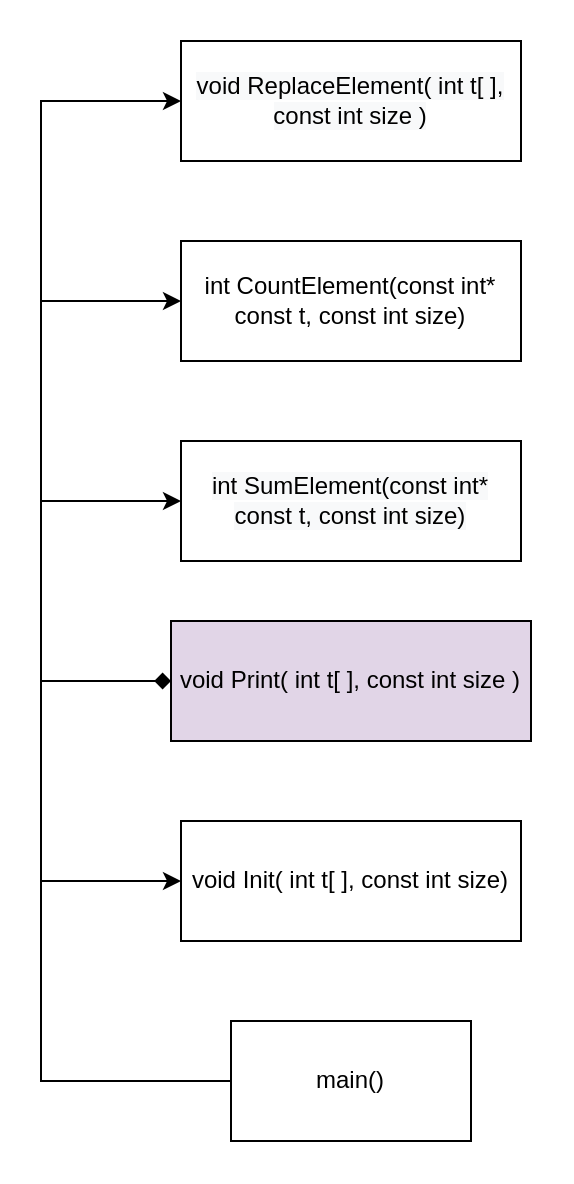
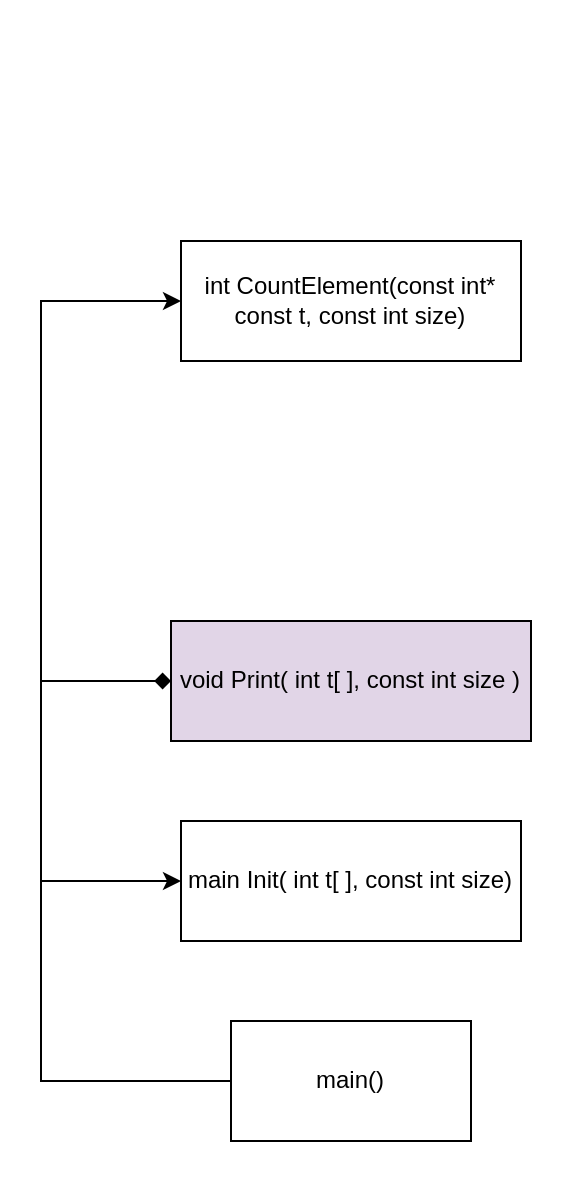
  <mxCell id="0" />
  <mxCell id="1" parent="0" />
- <mxCell id="2" value="" style="edgeStyle=orthogonalEdgeStyle;rounded=0;orthogonalLoop=1;jettySize=auto;html=1;exitX=0;exitY=0.5;exitDx=0;exitDy=0;" parent="1" source="6" target="8" edge="1"><mxGeometry relative="1" as="geometry"><Array as="points"><mxPoint x="20" y="540" /><mxPoint x="20" y="50" /></Array></mxGeometry></mxCell>
  <mxCell id="3" style="edgeStyle=orthogonalEdgeStyle;rounded=0;orthogonalLoop=1;jettySize=auto;html=1;exitX=0;exitY=0.5;exitDx=0;exitDy=0;entryX=0;entryY=0.5;entryDx=0;entryDy=0;" parent="1" source="6" target="9" edge="1"><mxGeometry relative="1" as="geometry"><Array as="points"><mxPoint x="20" y="540" /><mxPoint x="20" y="150" /></Array></mxGeometry></mxCell>
  <mxCell id="4" style="edgeStyle=orthogonalEdgeStyle;rounded=0;orthogonalLoop=1;jettySize=auto;html=1;exitX=0;exitY=0.5;exitDx=0;exitDy=0;entryX=0;entryY=0.5;entryDx=0;entryDy=0;endArrow=diamond;" edge="1" parent="1" source="6" target="7"><mxGeometry relative="1" as="geometry"><Array as="points"><mxPoint x="20" y="540" /><mxPoint x="20" y="340" /></Array></mxGeometry></mxCell>
- <mxCell id="5" style="edgeStyle=orthogonalEdgeStyle;rounded=0;orthogonalLoop=1;jettySize=auto;html=1;exitX=0;exitY=0.5;exitDx=0;exitDy=0;entryX=0;entryY=0.5;entryDx=0;entryDy=0;" edge="1" parent="1" source="6" target="10"><mxGeometry relative="1" as="geometry"><Array as="points"><mxPoint x="20" y="540" /><mxPoint x="20" y="250" /></Array></mxGeometry></mxCell>
  <mxCell id="6" value="main()" style="rounded=0;whiteSpace=wrap;html=1;" parent="1" vertex="1"><mxGeometry x="115" y="510" width="120" height="60" as="geometry" /></mxCell>
  <mxCell id="7" value="void Print( int t[ ], const int size )" style="rounded=0;whiteSpace=wrap;html=1;fillColor=#e1d5e7;" parent="1" vertex="1"><mxGeometry x="85" y="310" width="180" height="60" as="geometry" /></mxCell>
- <mxCell id="8" value="&#10;&#10;&lt;span style=&quot;color: rgb(0, 0, 0); font-family: helvetica; font-size: 12px; font-style: normal; font-weight: 400; letter-spacing: normal; text-align: center; text-indent: 0px; text-transform: none; word-spacing: 0px; background-color: rgb(248, 249, 250); display: inline; float: none;&quot;&gt;void ReplaceElement( int t[ ], const int size )&lt;/span&gt;&#10;&#10;" style="rounded=0;whiteSpace=wrap;html=1;" parent="1" vertex="1"><mxGeometry x="90" y="20" width="170" height="60" as="geometry" /></mxCell>
  <mxCell id="9" value="int CountElement(const int* const t, const int size)" style="rounded=0;whiteSpace=wrap;html=1;" parent="1" vertex="1"><mxGeometry x="90" y="120" width="170" height="60" as="geometry" /></mxCell>
- <mxCell id="10" value="&#10;&#10;&lt;span style=&quot;color: rgb(0, 0, 0); font-family: helvetica; font-size: 12px; font-style: normal; font-weight: 400; letter-spacing: normal; text-align: center; text-indent: 0px; text-transform: none; word-spacing: 0px; background-color: rgb(248, 249, 250); display: inline; float: none;&quot;&gt;int SumElement(const int* const t, const int size)&lt;/span&gt;&#10;&#10;" style="rounded=0;whiteSpace=wrap;html=1;" parent="1" vertex="1"><mxGeometry x="90" y="220" width="170" height="60" as="geometry" /></mxCell>
- <mxCell id="11" value="void Init( int t[ ], const int size)" style="rounded=0;whiteSpace=wrap;html=1;" parent="1" vertex="1"><mxGeometry x="90" y="410" width="170" height="60" as="geometry" /></mxCell>
+ <mxCell id="11" value="main Init( int t[ ], const int size)" style="rounded=0;whiteSpace=wrap;html=1;" parent="1" vertex="1"><mxGeometry x="90" y="410" width="170" height="60" as="geometry" /></mxCell>
  <mxCell id="12" value="" style="edgeStyle=orthogonalEdgeStyle;rounded=0;orthogonalLoop=1;jettySize=auto;html=1;entryX=0;entryY=0.5;entryDx=0;entryDy=0;exitX=0;exitY=0.5;exitDx=0;exitDy=0;" parent="1" source="6" target="11" edge="1"><mxGeometry relative="1" as="geometry"><mxPoint x="340" y="510" as="sourcePoint" /><mxPoint x="170" y="140" as="targetPoint" /><Array as="points"><mxPoint x="20" y="540" /><mxPoint x="20" y="440" /></Array></mxGeometry></mxCell>
